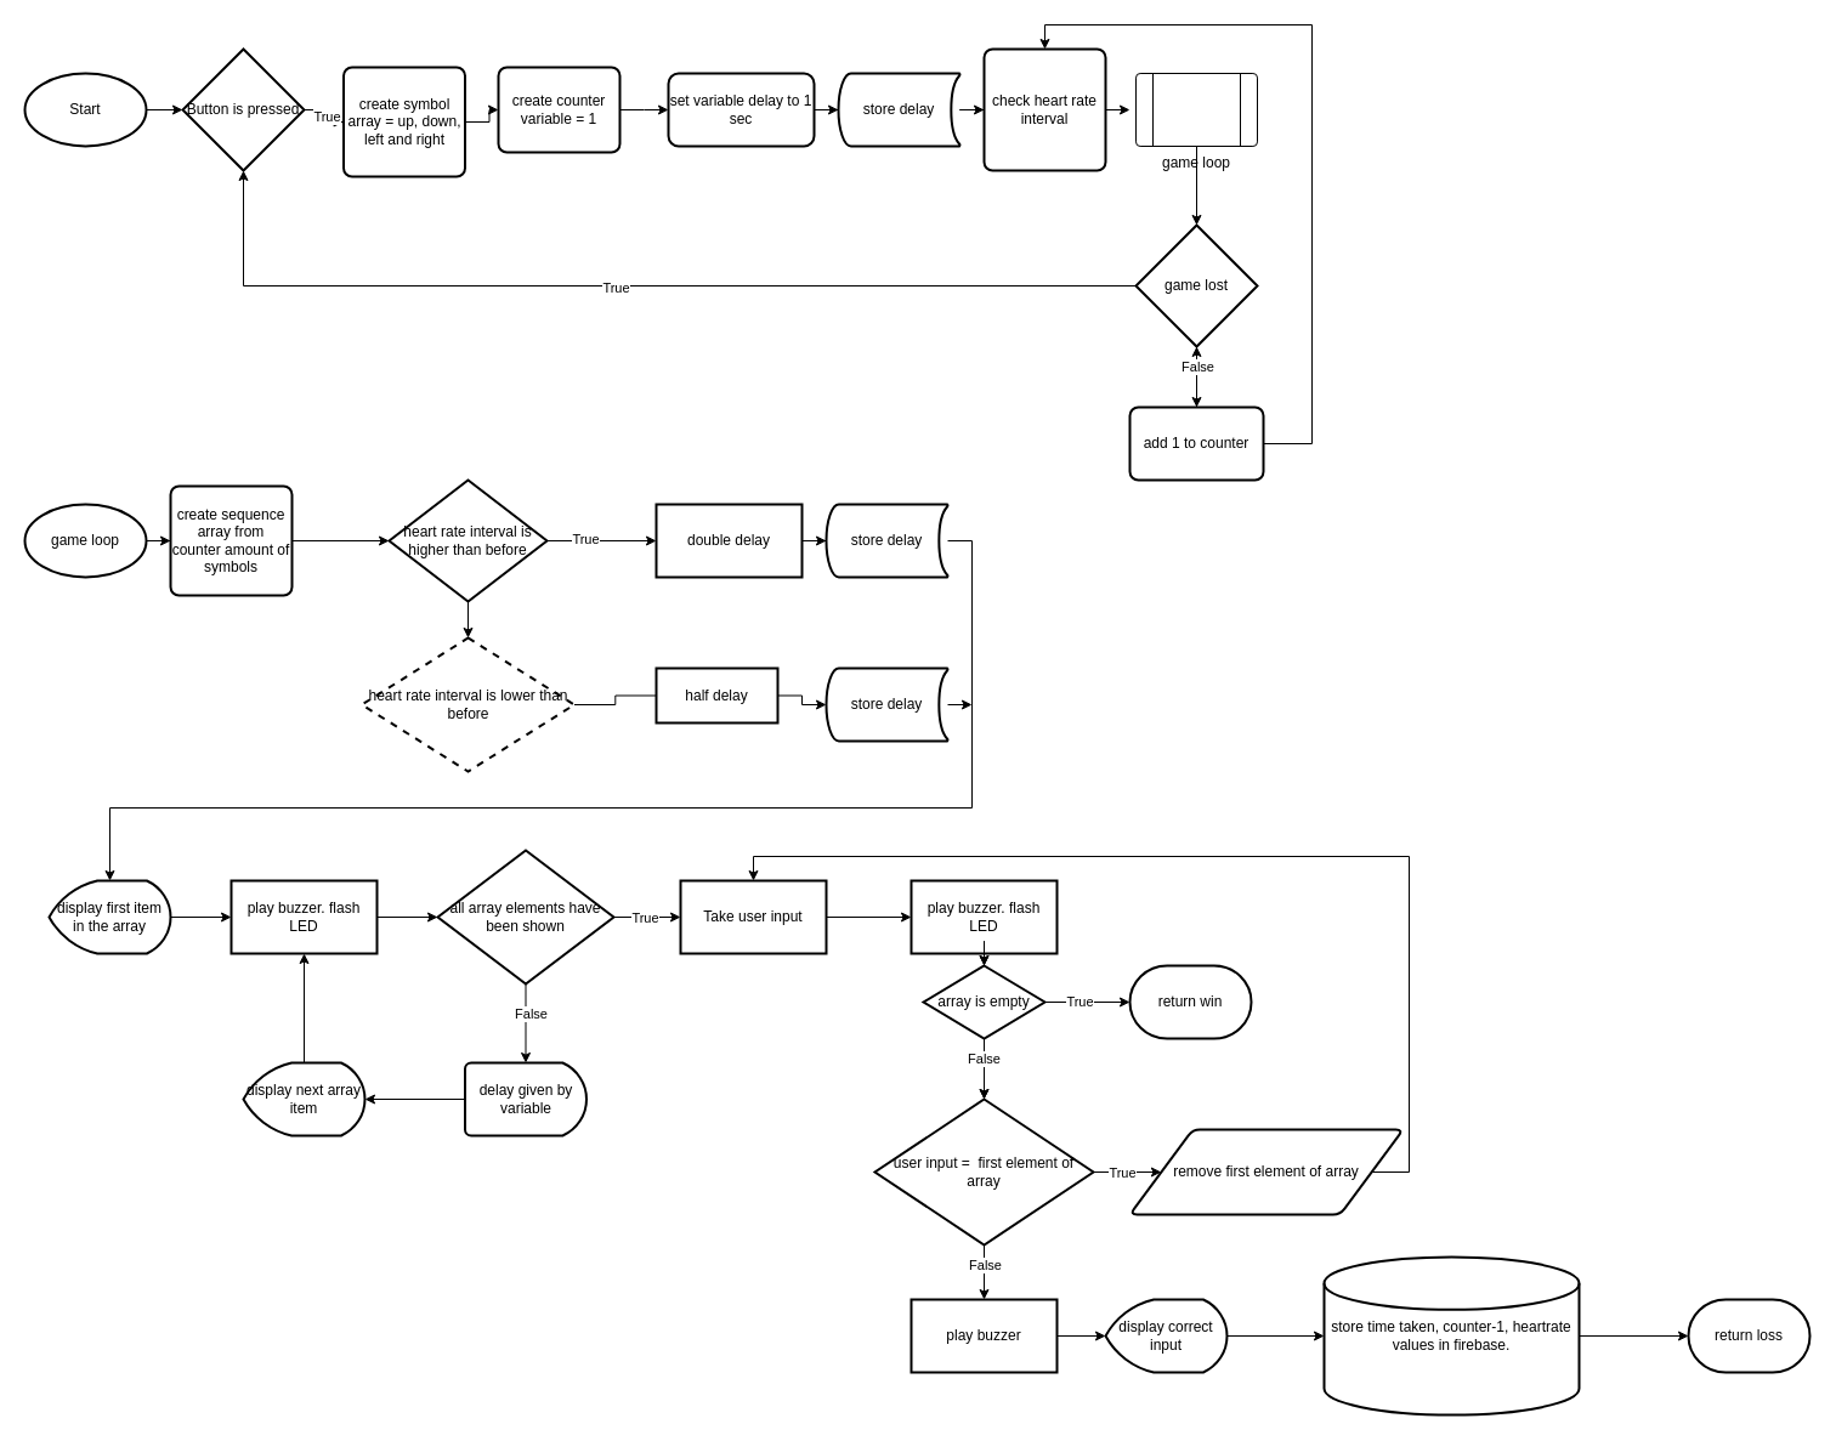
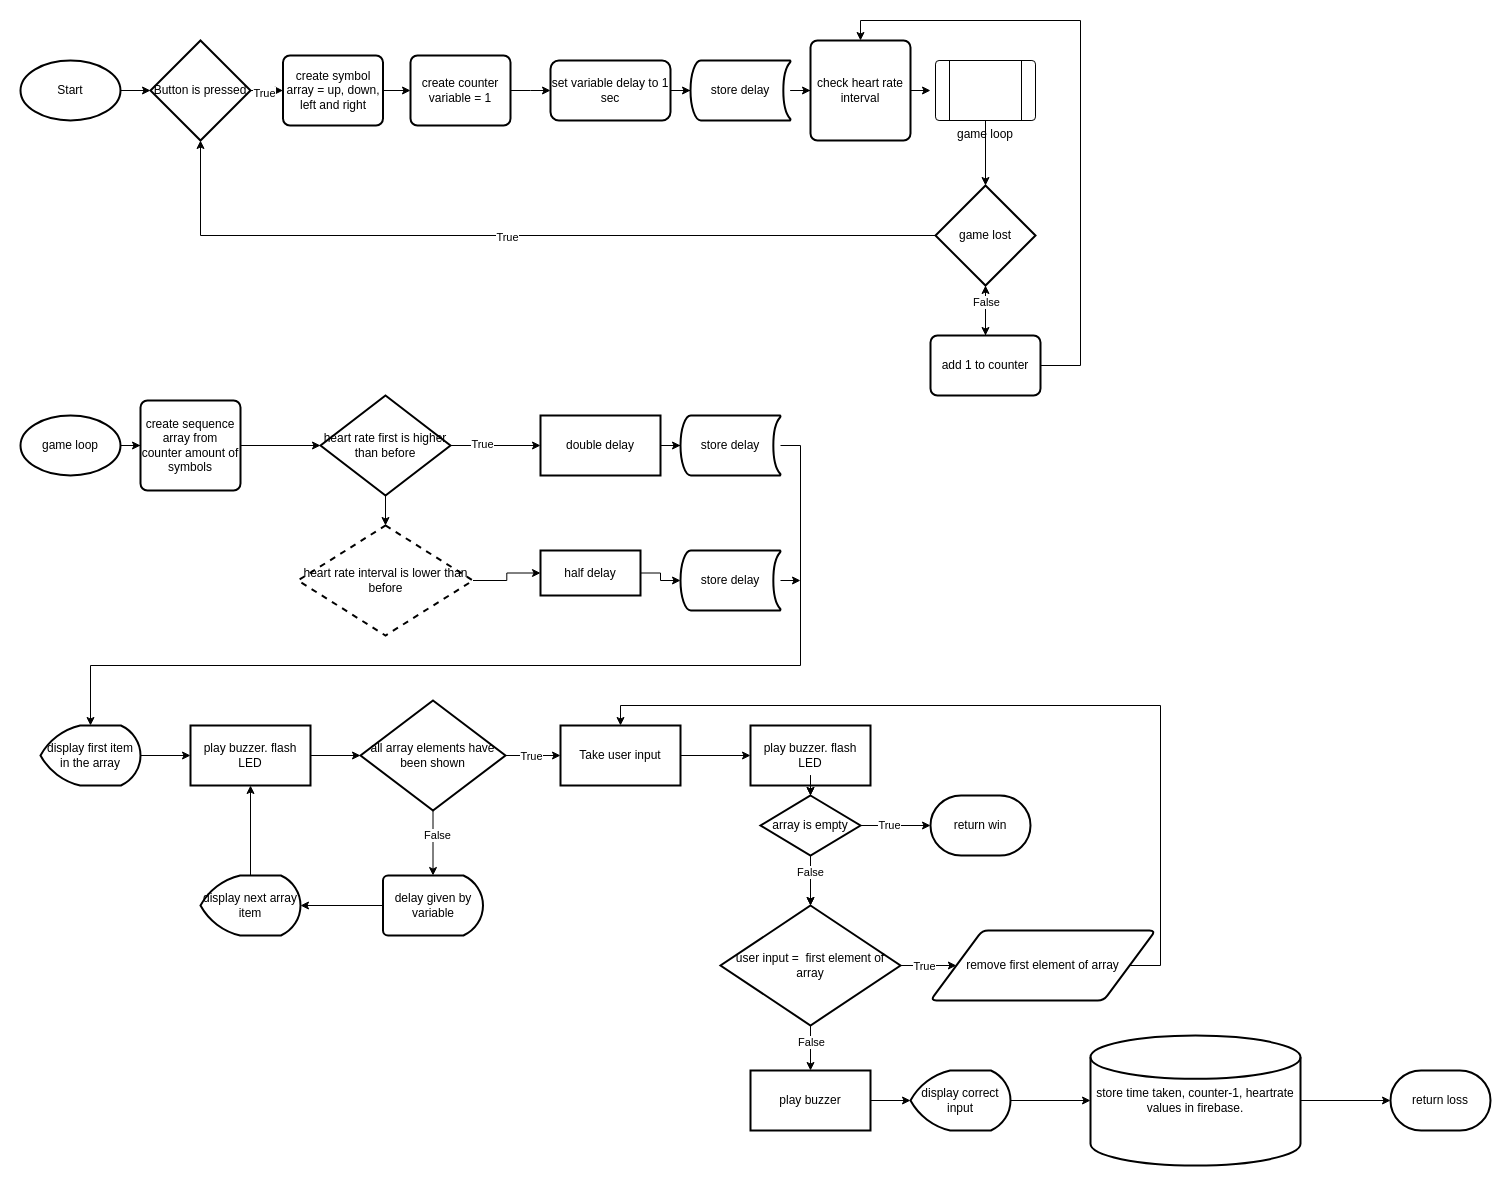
  <mxCell id="0" />
  <mxCell id="1" parent="0" />
  <mxCell id="2" style="edgeStyle=orthogonalEdgeStyle;rounded=0;orthogonalLoop=1;jettySize=auto;html=1;entryX=0;entryY=0.5;entryDx=0;entryDy=0;entryPerimeter=0;" parent="1" source="3" target="18" edge="1"><mxGeometry relative="1" as="geometry"><mxPoint x="190" y="90" as="targetPoint" /></mxGeometry></mxCell>
  <mxCell id="3" value="Start" style="strokeWidth=2;html=1;shape=mxgraph.flowchart.start_1;whiteSpace=wrap;" parent="1" vertex="1"><mxGeometry x="20" y="60" width="100" height="60" as="geometry" /></mxCell>
  <mxCell id="4" style="edgeStyle=orthogonalEdgeStyle;rounded=0;orthogonalLoop=1;jettySize=auto;html=1;entryX=0;entryY=0.5;entryDx=0;entryDy=0;" parent="1" source="5" target="7" edge="1"><mxGeometry relative="1" as="geometry" /></mxCell>
- <mxCell id="5" value="create symbol array = up, down, left and right" style="rounded=1;whiteSpace=wrap;html=1;absoluteArcSize=1;arcSize=14;strokeWidth=2;" parent="1" vertex="1"><mxGeometry x="282.5" y="55" width="100" height="90" as="geometry" /></mxCell>
+ <mxCell id="5" value="create symbol array = up, down, left and right" style="rounded=1;whiteSpace=wrap;html=1;absoluteArcSize=1;arcSize=14;strokeWidth=2;" parent="1" vertex="1"><mxGeometry x="282.5" y="55" width="100" height="70" as="geometry" /></mxCell>
  <mxCell id="6" style="edgeStyle=orthogonalEdgeStyle;rounded=0;orthogonalLoop=1;jettySize=auto;html=1;" parent="1" source="7" edge="1"><mxGeometry relative="1" as="geometry"><mxPoint x="550" y="90" as="targetPoint" /></mxGeometry></mxCell>
  <mxCell id="7" value="create counter variable = 1" style="rounded=1;whiteSpace=wrap;html=1;absoluteArcSize=1;arcSize=14;strokeWidth=2;" parent="1" vertex="1"><mxGeometry x="410" y="55" width="100" height="70" as="geometry" /></mxCell>
  <mxCell id="8" style="edgeStyle=orthogonalEdgeStyle;rounded=0;orthogonalLoop=1;jettySize=auto;html=1;entryX=0.5;entryY=1;entryDx=0;entryDy=0;entryPerimeter=0;" parent="1" source="11" target="18" edge="1"><mxGeometry relative="1" as="geometry"><mxPoint x="640" y="215" as="targetPoint" /></mxGeometry></mxCell>
  <mxCell id="9" value="True" style="edgeLabel;html=1;align=center;verticalAlign=middle;resizable=0;points=[];" parent="8" vertex="1" connectable="0"><mxGeometry x="0.033" y="1" relative="1" as="geometry"><mxPoint as="offset" /></mxGeometry></mxCell>
  <mxCell id="10" value="" style="edgeStyle=orthogonalEdgeStyle;rounded=0;orthogonalLoop=1;jettySize=auto;html=1;" parent="1" source="11" target="15" edge="1"><mxGeometry relative="1" as="geometry" /></mxCell>
  <mxCell id="11" value="game lost" style="strokeWidth=2;html=1;shape=mxgraph.flowchart.decision;whiteSpace=wrap;" parent="1" vertex="1"><mxGeometry x="935" y="185" width="100" height="100" as="geometry" /></mxCell>
  <mxCell id="12" value="" style="edgeStyle=orthogonalEdgeStyle;rounded=0;orthogonalLoop=1;jettySize=auto;html=1;" parent="1" source="15" target="11" edge="1"><mxGeometry relative="1" as="geometry" /></mxCell>
  <mxCell id="13" value="False" style="edgeLabel;html=1;align=center;verticalAlign=middle;resizable=0;points=[];" parent="12" vertex="1" connectable="0"><mxGeometry x="0.36" relative="1" as="geometry"><mxPoint as="offset" /></mxGeometry></mxCell>
  <mxCell id="14" style="edgeStyle=orthogonalEdgeStyle;rounded=0;orthogonalLoop=1;jettySize=auto;html=1;entryX=0.5;entryY=0;entryDx=0;entryDy=0;" parent="1" source="15" target="24" edge="1"><mxGeometry relative="1" as="geometry"><Array as="points"><mxPoint x="1080" y="365" /><mxPoint x="1080" y="20" /><mxPoint x="860" y="20" /></Array></mxGeometry></mxCell>
  <mxCell id="15" value="add 1 to counter" style="rounded=1;whiteSpace=wrap;html=1;absoluteArcSize=1;arcSize=14;strokeWidth=2;" parent="1" vertex="1"><mxGeometry x="930" y="335" width="110" height="60" as="geometry" /></mxCell>
  <mxCell id="16" style="edgeStyle=orthogonalEdgeStyle;rounded=0;orthogonalLoop=1;jettySize=auto;html=1;entryX=0;entryY=0.5;entryDx=0;entryDy=0;" parent="1" source="18" target="5" edge="1"><mxGeometry relative="1" as="geometry" /></mxCell>
  <mxCell id="17" value="True" style="edgeLabel;html=1;align=center;verticalAlign=middle;resizable=0;points=[];" parent="16" vertex="1" connectable="0"><mxGeometry x="0.179" y="-2" relative="1" as="geometry"><mxPoint as="offset" /></mxGeometry></mxCell>
  <mxCell id="18" value="Button is pressed" style="strokeWidth=2;html=1;shape=mxgraph.flowchart.decision;whiteSpace=wrap;" parent="1" vertex="1"><mxGeometry x="150" y="40" width="100" height="100" as="geometry" /></mxCell>
  <mxCell id="19" value="" style="edgeStyle=orthogonalEdgeStyle;rounded=0;orthogonalLoop=1;jettySize=auto;html=1;" parent="1" source="20" target="22" edge="1"><mxGeometry relative="1" as="geometry" /></mxCell>
  <mxCell id="20" value="game loop" style="strokeWidth=2;html=1;shape=mxgraph.flowchart.start_1;whiteSpace=wrap;" parent="1" vertex="1"><mxGeometry x="20" y="415" width="100" height="60" as="geometry" /></mxCell>
  <mxCell id="21" style="edgeStyle=orthogonalEdgeStyle;rounded=0;orthogonalLoop=1;jettySize=auto;html=1;" parent="1" source="22" target="31" edge="1"><mxGeometry relative="1" as="geometry" /></mxCell>
  <mxCell id="22" value="create sequence array from counter amount of symbols" style="rounded=1;whiteSpace=wrap;html=1;absoluteArcSize=1;arcSize=14;strokeWidth=2;" parent="1" vertex="1"><mxGeometry x="140" y="400" width="100" height="90" as="geometry" /></mxCell>
  <mxCell id="23" style="edgeStyle=orthogonalEdgeStyle;rounded=0;orthogonalLoop=1;jettySize=auto;html=1;entryX=0;entryY=0.5;entryDx=0;entryDy=0;" parent="1" source="24" edge="1"><mxGeometry relative="1" as="geometry"><mxPoint x="930" y="90" as="targetPoint" /></mxGeometry></mxCell>
  <mxCell id="24" value="check heart rate interval" style="rounded=1;whiteSpace=wrap;html=1;absoluteArcSize=1;arcSize=14;strokeWidth=2;" parent="1" vertex="1"><mxGeometry x="810" y="40" width="100" height="100" as="geometry" /></mxCell>
  <mxCell id="25" value="" style="edgeStyle=orthogonalEdgeStyle;rounded=0;orthogonalLoop=1;jettySize=auto;html=1;" parent="1" source="26" target="27" edge="1"><mxGeometry relative="1" as="geometry" /></mxCell>
  <mxCell id="26" value="display first item in the array" style="strokeWidth=2;html=1;shape=mxgraph.flowchart.display;whiteSpace=wrap;" parent="1" vertex="1"><mxGeometry x="40" y="725" width="100" height="60" as="geometry" /></mxCell>
  <mxCell id="27" value="play buzzer. flash LED" style="whiteSpace=wrap;html=1;strokeWidth=2;" parent="1" vertex="1"><mxGeometry x="190" y="725" width="120" height="60" as="geometry" /></mxCell>
  <mxCell id="28" style="edgeStyle=orthogonalEdgeStyle;rounded=0;orthogonalLoop=1;jettySize=auto;html=1;entryX=0;entryY=0.5;entryDx=0;entryDy=0;" parent="1" source="31" target="33" edge="1"><mxGeometry relative="1" as="geometry" /></mxCell>
  <mxCell id="29" value="True" style="edgeLabel;html=1;align=center;verticalAlign=middle;resizable=0;points=[];" parent="28" vertex="1" connectable="0"><mxGeometry x="-0.32" y="2" relative="1" as="geometry"><mxPoint as="offset" /></mxGeometry></mxCell>
  <mxCell id="30" value="" style="edgeStyle=orthogonalEdgeStyle;rounded=0;orthogonalLoop=1;jettySize=auto;html=1;" parent="1" source="31" target="55" edge="1"><mxGeometry relative="1" as="geometry" /></mxCell>
- <mxCell id="31" value="heart rate interval is higher than before" style="strokeWidth=2;html=1;shape=mxgraph.flowchart.decision;whiteSpace=wrap;" parent="1" vertex="1"><mxGeometry x="320" y="395" width="130" height="100" as="geometry" /></mxCell>
+ <mxCell id="31" value="heart rate first is higher than before" style="strokeWidth=2;html=1;shape=mxgraph.flowchart.decision;whiteSpace=wrap;" parent="1" vertex="1"><mxGeometry x="320" y="395" width="130" height="100" as="geometry" /></mxCell>
  <mxCell id="32" value="" style="edgeStyle=orthogonalEdgeStyle;rounded=0;orthogonalLoop=1;jettySize=auto;html=1;" parent="1" source="33" target="69" edge="1"><mxGeometry relative="1" as="geometry" /></mxCell>
  <mxCell id="33" value="double delay" style="whiteSpace=wrap;html=1;strokeWidth=2;" parent="1" vertex="1"><mxGeometry x="540" y="415" width="120" height="60" as="geometry" /></mxCell>
  <mxCell id="34" style="edgeStyle=orthogonalEdgeStyle;rounded=0;orthogonalLoop=1;jettySize=auto;html=1;entryX=0;entryY=0.5;entryDx=0;entryDy=0;" parent="1" source="68" target="24" edge="1"><mxGeometry relative="1" as="geometry" /></mxCell>
  <mxCell id="35" value="set variable delay to 1 sec" style="whiteSpace=wrap;html=1;rounded=1;arcSize=14;strokeWidth=2;" parent="1" vertex="1"><mxGeometry x="550" y="60" width="120" height="60" as="geometry" /></mxCell>
  <mxCell id="36" style="edgeStyle=orthogonalEdgeStyle;rounded=0;orthogonalLoop=1;jettySize=auto;html=1;" parent="1" source="71" edge="1"><mxGeometry relative="1" as="geometry"><mxPoint x="800" y="580" as="targetPoint" /></mxGeometry></mxCell>
  <mxCell id="37" value="half delay" style="whiteSpace=wrap;html=1;strokeWidth=2;" parent="1" vertex="1"><mxGeometry x="540" y="550" width="100" height="45" as="geometry" /></mxCell>
  <mxCell id="38" value="" style="edgeStyle=orthogonalEdgeStyle;rounded=0;orthogonalLoop=1;jettySize=auto;html=1;" parent="1" source="42" target="45" edge="1"><mxGeometry relative="1" as="geometry" /></mxCell>
  <mxCell id="39" value="True" style="edgeLabel;html=1;align=center;verticalAlign=middle;resizable=0;points=[];" parent="38" vertex="1" connectable="0"><mxGeometry x="0.156" y="4" relative="1" as="geometry"><mxPoint x="-7" y="4" as="offset" /></mxGeometry></mxCell>
  <mxCell id="40" value="" style="edgeStyle=orthogonalEdgeStyle;rounded=0;orthogonalLoop=1;jettySize=auto;html=1;" parent="1" source="42" target="52" edge="1"><mxGeometry relative="1" as="geometry" /></mxCell>
  <mxCell id="41" value="False" style="edgeLabel;html=1;align=center;verticalAlign=middle;resizable=0;points=[];" parent="40" vertex="1" connectable="0"><mxGeometry x="-0.262" y="4" relative="1" as="geometry"><mxPoint as="offset" /></mxGeometry></mxCell>
  <mxCell id="42" value="all array elements have been shown" style="strokeWidth=2;html=1;shape=mxgraph.flowchart.decision;whiteSpace=wrap;" parent="1" vertex="1"><mxGeometry x="360" y="700" width="145" height="110" as="geometry" /></mxCell>
  <mxCell id="43" style="edgeStyle=orthogonalEdgeStyle;rounded=0;orthogonalLoop=1;jettySize=auto;html=1;entryX=0;entryY=0.5;entryDx=0;entryDy=0;entryPerimeter=0;" parent="1" source="27" target="42" edge="1"><mxGeometry relative="1" as="geometry" /></mxCell>
  <mxCell id="44" value="" style="edgeStyle=orthogonalEdgeStyle;rounded=0;orthogonalLoop=1;jettySize=auto;html=1;" parent="1" source="45" target="59" edge="1"><mxGeometry relative="1" as="geometry" /></mxCell>
  <mxCell id="45" value="Take user input" style="whiteSpace=wrap;html=1;strokeWidth=2;" parent="1" vertex="1"><mxGeometry x="560" y="725" width="120" height="60" as="geometry" /></mxCell>
  <mxCell id="46" value="" style="edgeStyle=orthogonalEdgeStyle;rounded=0;orthogonalLoop=1;jettySize=auto;html=1;" parent="1" source="48" target="61" edge="1"><mxGeometry relative="1" as="geometry" /></mxCell>
  <mxCell id="47" value="False" style="edgeLabel;html=1;align=center;verticalAlign=middle;resizable=0;points=[];" parent="46" vertex="1" connectable="0"><mxGeometry x="-0.3" y="5" relative="1" as="geometry"><mxPoint x="-5" as="offset" /></mxGeometry></mxCell>
  <mxCell id="48" value="user input =&amp;nbsp; first element of array" style="rhombus;whiteSpace=wrap;html=1;strokeWidth=2;" parent="1" vertex="1"><mxGeometry x="720" y="905" width="180" height="120" as="geometry" /></mxCell>
  <mxCell id="49" style="edgeStyle=orthogonalEdgeStyle;rounded=0;orthogonalLoop=1;jettySize=auto;html=1;entryX=0.5;entryY=1;entryDx=0;entryDy=0;" parent="1" source="50" target="27" edge="1"><mxGeometry relative="1" as="geometry" /></mxCell>
  <mxCell id="50" value="display next array item" style="strokeWidth=2;html=1;shape=mxgraph.flowchart.display;whiteSpace=wrap;" parent="1" vertex="1"><mxGeometry x="200" y="875" width="100" height="60" as="geometry" /></mxCell>
  <mxCell id="51" style="edgeStyle=orthogonalEdgeStyle;rounded=0;orthogonalLoop=1;jettySize=auto;html=1;" parent="1" source="52" target="50" edge="1"><mxGeometry relative="1" as="geometry" /></mxCell>
  <mxCell id="52" value="delay given by variable" style="strokeWidth=2;html=1;shape=mxgraph.flowchart.delay;whiteSpace=wrap;" parent="1" vertex="1"><mxGeometry x="382.5" y="875" width="100" height="60" as="geometry" /></mxCell>
  <mxCell id="53" style="edgeStyle=orthogonalEdgeStyle;rounded=0;orthogonalLoop=1;jettySize=auto;html=1;entryX=0.5;entryY=0;entryDx=0;entryDy=0;entryPerimeter=0;" parent="1" source="69" target="26" edge="1"><mxGeometry relative="1" as="geometry"><Array as="points"><mxPoint x="800" y="445" /><mxPoint x="800" y="665" /><mxPoint x="90" y="665" /></Array></mxGeometry></mxCell>
- <mxCell id="54" style="edgeStyle=orthogonalEdgeStyle;rounded=0;orthogonalLoop=1;jettySize=auto;html=1;endArrow=none;" parent="1" source="55" target="37" edge="1"><mxGeometry relative="1" as="geometry" /></mxCell>
+ <mxCell id="54" style="edgeStyle=orthogonalEdgeStyle;rounded=0;orthogonalLoop=1;jettySize=auto;html=1;" parent="1" source="55" target="37" edge="1"><mxGeometry relative="1" as="geometry" /></mxCell>
  <mxCell id="55" value="heart rate interval is lower than before" style="rhombus;whiteSpace=wrap;html=1;strokeWidth=2;dashed=1;" parent="1" vertex="1"><mxGeometry x="297.5" y="525" width="175" height="110" as="geometry" /></mxCell>
  <mxCell id="56" value="" style="edgeStyle=orthogonalEdgeStyle;rounded=0;orthogonalLoop=1;jettySize=auto;html=1;" parent="1" source="76" target="48" edge="1"><mxGeometry relative="1" as="geometry" /></mxCell>
  <mxCell id="57" value="" style="edgeStyle=orthogonalEdgeStyle;rounded=0;orthogonalLoop=1;jettySize=auto;html=1;" parent="1" source="76" target="48" edge="1"><mxGeometry relative="1" as="geometry" /></mxCell>
  <mxCell id="58" value="False" style="edgeLabel;html=1;align=center;verticalAlign=middle;resizable=0;points=[];" parent="57" vertex="1" connectable="0"><mxGeometry x="-0.36" y="-1" relative="1" as="geometry"><mxPoint as="offset" /></mxGeometry></mxCell>
  <mxCell id="59" value="play buzzer. flash LED" style="whiteSpace=wrap;html=1;strokeWidth=2;" parent="1" vertex="1"><mxGeometry x="750" y="725" width="120" height="60" as="geometry" /></mxCell>
  <mxCell id="60" value="" style="edgeStyle=orthogonalEdgeStyle;rounded=0;orthogonalLoop=1;jettySize=auto;html=1;" parent="1" source="61" target="63" edge="1"><mxGeometry relative="1" as="geometry" /></mxCell>
  <mxCell id="61" value="play buzzer" style="whiteSpace=wrap;html=1;strokeWidth=2;" parent="1" vertex="1"><mxGeometry x="750" y="1070" width="120" height="60" as="geometry" /></mxCell>
  <mxCell id="62" value="" style="edgeStyle=orthogonalEdgeStyle;rounded=0;orthogonalLoop=1;jettySize=auto;html=1;" parent="1" source="66" target="64" edge="1"><mxGeometry relative="1" as="geometry" /></mxCell>
  <mxCell id="63" value="display correct input" style="strokeWidth=2;html=1;shape=mxgraph.flowchart.display;whiteSpace=wrap;" parent="1" vertex="1"><mxGeometry x="910" y="1070" width="100" height="60" as="geometry" /></mxCell>
  <mxCell id="64" value="return loss" style="strokeWidth=2;html=1;shape=mxgraph.flowchart.terminator;whiteSpace=wrap;" parent="1" vertex="1"><mxGeometry x="1390" y="1070" width="100" height="60" as="geometry" /></mxCell>
  <mxCell id="65" value="" style="edgeStyle=orthogonalEdgeStyle;rounded=0;orthogonalLoop=1;jettySize=auto;html=1;" parent="1" source="63" target="66" edge="1"><mxGeometry relative="1" as="geometry"><mxPoint x="1010" y="1065" as="sourcePoint" /><mxPoint x="1430" y="1065" as="targetPoint" /></mxGeometry></mxCell>
  <mxCell id="66" value="store time taken, counter-1, heartrate values in firebase." style="strokeWidth=2;html=1;shape=mxgraph.flowchart.database;whiteSpace=wrap;" parent="1" vertex="1"><mxGeometry x="1090" y="1035" width="210" height="130" as="geometry" /></mxCell>
  <mxCell id="67" value="" style="edgeStyle=orthogonalEdgeStyle;rounded=0;orthogonalLoop=1;jettySize=auto;html=1;entryX=0;entryY=0.5;entryDx=0;entryDy=0;" parent="1" source="35" target="68" edge="1"><mxGeometry relative="1" as="geometry"><mxPoint x="670" y="90" as="sourcePoint" /><mxPoint x="810" y="90" as="targetPoint" /></mxGeometry></mxCell>
  <mxCell id="68" value="store delay" style="strokeWidth=2;html=1;shape=mxgraph.flowchart.stored_data;whiteSpace=wrap;" parent="1" vertex="1"><mxGeometry x="690" y="60" width="100" height="60" as="geometry" /></mxCell>
  <mxCell id="69" value="store delay" style="strokeWidth=2;html=1;shape=mxgraph.flowchart.stored_data;whiteSpace=wrap;" parent="1" vertex="1"><mxGeometry x="680" y="415" width="100" height="60" as="geometry" /></mxCell>
  <mxCell id="70" value="" style="edgeStyle=orthogonalEdgeStyle;rounded=0;orthogonalLoop=1;jettySize=auto;html=1;" parent="1" source="37" target="71" edge="1"><mxGeometry relative="1" as="geometry"><mxPoint x="800" y="580" as="targetPoint" /><mxPoint x="660" y="580" as="sourcePoint" /></mxGeometry></mxCell>
  <mxCell id="71" value="store delay" style="strokeWidth=2;html=1;shape=mxgraph.flowchart.stored_data;whiteSpace=wrap;" parent="1" vertex="1"><mxGeometry x="680" y="550" width="100" height="60" as="geometry" /></mxCell>
  <mxCell id="72" value="" style="edgeStyle=orthogonalEdgeStyle;rounded=0;orthogonalLoop=1;jettySize=auto;html=1;" parent="1" source="59" target="76" edge="1"><mxGeometry relative="1" as="geometry"><mxPoint x="810" y="785" as="sourcePoint" /><mxPoint x="810" y="875" as="targetPoint" /></mxGeometry></mxCell>
  <mxCell id="73" value="" style="edgeStyle=orthogonalEdgeStyle;rounded=0;orthogonalLoop=1;jettySize=auto;html=1;" parent="1" source="59" target="76" edge="1"><mxGeometry relative="1" as="geometry"><mxPoint x="810" y="785" as="sourcePoint" /><mxPoint x="810" y="905" as="targetPoint" /></mxGeometry></mxCell>
  <mxCell id="74" value="" style="edgeStyle=orthogonalEdgeStyle;rounded=0;orthogonalLoop=1;jettySize=auto;html=1;" parent="1" source="76" target="77" edge="1"><mxGeometry relative="1" as="geometry" /></mxCell>
  <mxCell id="75" value="True" style="edgeLabel;html=1;align=center;verticalAlign=middle;resizable=0;points=[];" parent="74" vertex="1" connectable="0"><mxGeometry x="-0.2" y="1" relative="1" as="geometry"><mxPoint as="offset" /></mxGeometry></mxCell>
  <mxCell id="76" value="array is empty" style="strokeWidth=2;html=1;shape=mxgraph.flowchart.decision;whiteSpace=wrap;" parent="1" vertex="1"><mxGeometry x="760" y="795" width="100" height="60" as="geometry" /></mxCell>
  <mxCell id="77" value="return win" style="strokeWidth=2;html=1;shape=mxgraph.flowchart.terminator;whiteSpace=wrap;" parent="1" vertex="1"><mxGeometry x="930" y="795" width="100" height="60" as="geometry" /></mxCell>
  <mxCell id="78" value="" style="edgeStyle=orthogonalEdgeStyle;rounded=0;orthogonalLoop=1;jettySize=auto;html=1;" parent="1" source="48" target="81" edge="1"><mxGeometry relative="1" as="geometry"><mxPoint x="900" y="965" as="sourcePoint" /><mxPoint x="980" y="965" as="targetPoint" /></mxGeometry></mxCell>
  <mxCell id="79" value="True" style="edgeLabel;html=1;align=center;verticalAlign=middle;resizable=0;points=[];" parent="78" vertex="1" connectable="0"><mxGeometry x="0.317" y="-3" relative="1" as="geometry"><mxPoint x="-7" y="-3" as="offset" /></mxGeometry></mxCell>
  <mxCell id="80" style="edgeStyle=orthogonalEdgeStyle;rounded=0;orthogonalLoop=1;jettySize=auto;html=1;entryX=0.5;entryY=0;entryDx=0;entryDy=0;" parent="1" source="81" target="45" edge="1"><mxGeometry relative="1" as="geometry"><Array as="points"><mxPoint x="1160" y="965" /><mxPoint x="1160" y="705" /><mxPoint x="620" y="705" /></Array></mxGeometry></mxCell>
  <mxCell id="81" value="remove first element of array" style="shape=parallelogram;html=1;strokeWidth=2;perimeter=parallelogramPerimeter;whiteSpace=wrap;rounded=1;arcSize=12;size=0.23;" parent="1" vertex="1"><mxGeometry x="930" y="930" width="225" height="70" as="geometry" /></mxCell>
  <mxCell id="82" value="" style="edgeStyle=orthogonalEdgeStyle;rounded=0;orthogonalLoop=1;jettySize=auto;html=1;" parent="1" source="83" target="11" edge="1"><mxGeometry relative="1" as="geometry" /></mxCell>
  <mxCell id="83" value="game loop" style="verticalLabelPosition=bottom;verticalAlign=top;html=1;shape=process;whiteSpace=wrap;rounded=1;size=0.14;arcSize=6;" parent="1" vertex="1"><mxGeometry x="935" y="60" width="100" height="60" as="geometry" /></mxCell>
